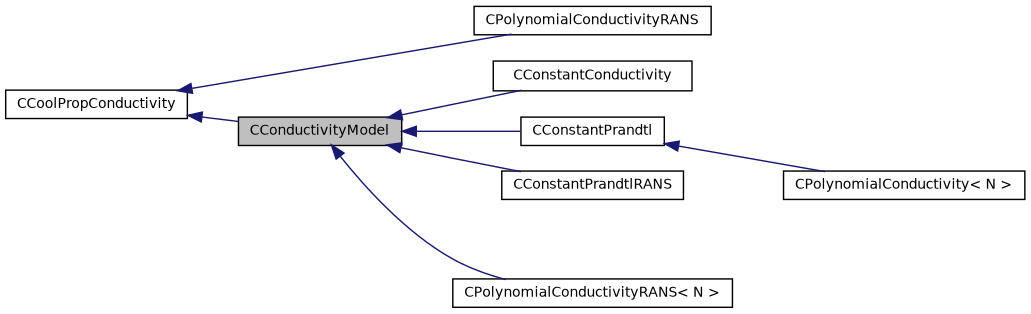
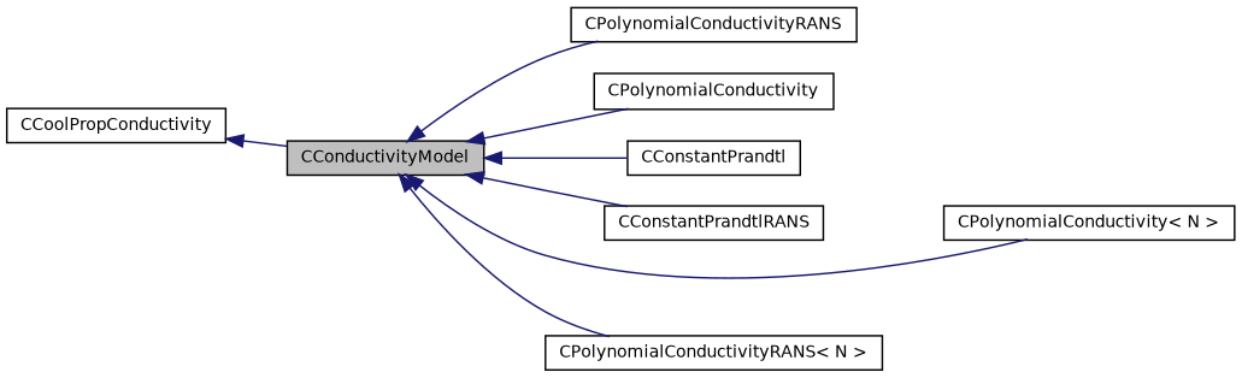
  digraph {
    rankdir=LR
    node [color=black fillcolor=white fontname=Helvetica fontsize=10 shape=record style=filled]
    edge [color=midnightblue dir=back fontname=Helvetica fontsize=10 labelfontname=Helvetica labelfontsize=10 style=solid]
    n1 [fillcolor=grey75 fontcolor=black height=0.2 label=CConductivityModel width=0.4]
-   n2 [height=0.2 label=CConstantConductivity width=0.4]
+   n2 [height=0.2 label=CPolynomialConductivity width=0.4]
    n3 [height=0.2 label=CPolynomialConductivityRANS width=0.4]
    n4 [height=0.2 label=CConstantPrandtl width=0.4]
    n5 [height=0.2 label=CConstantPrandtlRANS width=0.4]
    n6 [height=0.2 label="CPolynomialConductivity\< N \>" width=0.4]
    n7 [height=0.2 label="CPolynomialConductivityRANS\< N \>" width=0.4]
    n8 [height=0.2 label=CCoolPropConductivity width=0.4]
    n1 -> n2
-   n8 -> n3
+   n1 -> n3
    n1 -> n4
    n1 -> n5
-   n4 -> n6
+   n1 -> n6
    n1 -> n7
    n8 -> n1
  }
